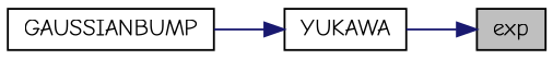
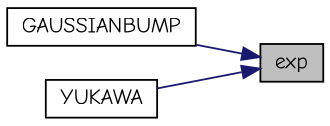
  digraph {
    fontname="Comic Neue"
    rankdir=RL
    node [color=black fontname="Comic Neue" fontsize=12 shape=record]
    edge [color=midnightblue dir=back fontname="Comic Neue" fontsize=12 labelfontname=Helvetica labelfontsize=12 style=solid]
    n1 [fillcolor=grey75 fontcolor=black height=0.2 label=exp style=filled width=0.4]
    n2 [height=0.2 label=GAUSSIANBUMP width=0.4]
    n3 [height=0.2 label=YUKAWA width=0.4]
-   n3 -> n2
+   n1 -> n2
    n1 -> n3
  }
